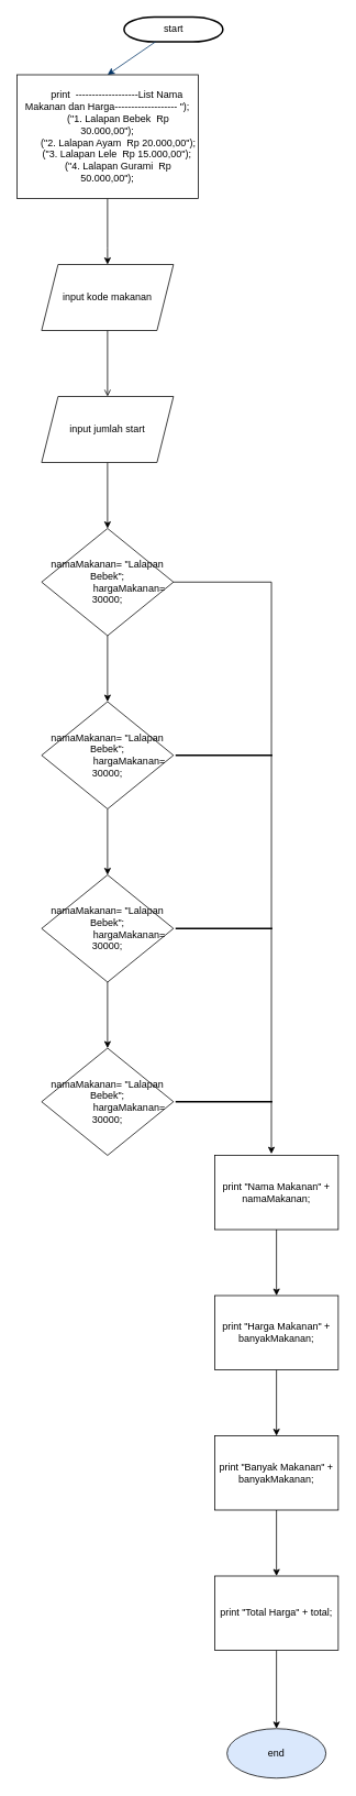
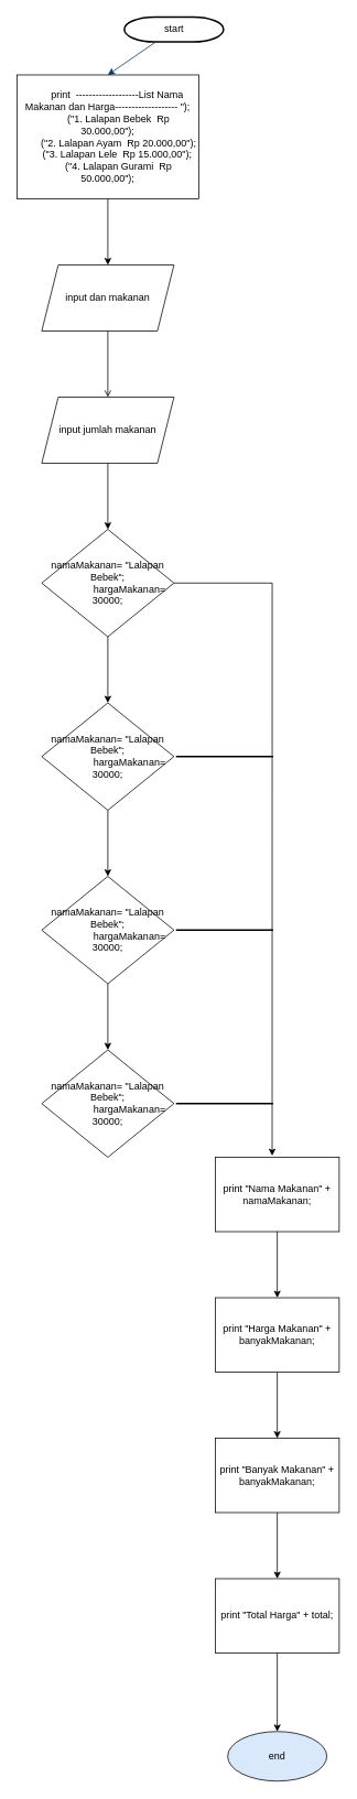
  <mxCell id="0" />
  <mxCell id="1" parent="0" />
  <mxCell id="2" value="start" style="shape=mxgraph.flowchart.terminator;strokeWidth=2;gradientColor=none;gradientDirection=north;fontStyle=0;html=1;" parent="1" vertex="1"><mxGeometry x="150" y="20" width="120" height="30" as="geometry" /></mxCell>
  <mxCell id="3" style="fontStyle=1;strokeColor=#003366;strokeWidth=1;html=1;" parent="1" source="2" edge="1"><mxGeometry relative="1" as="geometry"><mxPoint x="130" y="90" as="targetPoint" /></mxGeometry></mxCell>
  <mxCell id="4" value="" style="edgeStyle=orthogonalEdgeStyle;rounded=0;orthogonalLoop=1;jettySize=auto;html=1;" edge="1" parent="1" source="5"><mxGeometry relative="1" as="geometry"><mxPoint x="130" y="320" as="targetPoint" /><Array as="points"><mxPoint x="130" y="300" /><mxPoint x="130" y="300" /></Array></mxGeometry></mxCell>
  <mxCell id="5" value="&lt;div&gt;&amp;nbsp; &amp;nbsp; &amp;nbsp; &amp;nbsp;print&amp;nbsp; -------------------List Nama Makanan dan Harga------------------- &quot;);&lt;/div&gt;&lt;div&gt;&amp;nbsp; &amp;nbsp; &amp;nbsp; &amp;nbsp; (&quot;1. Lalapan Bebek&amp;nbsp; Rp 30.000,00&quot;);&lt;/div&gt;&lt;div&gt;&amp;nbsp; &amp;nbsp; &amp;nbsp; &amp;nbsp; (&quot;2. Lalapan Ayam&amp;nbsp; Rp 20.000,00&quot;);&lt;/div&gt;&lt;div&gt;&amp;nbsp; &amp;nbsp; &amp;nbsp; &amp;nbsp;(&quot;3. Lalapan Lele&amp;nbsp; Rp 15.000,00&quot;);&lt;/div&gt;&lt;div&gt;&amp;nbsp; &amp;nbsp; &amp;nbsp; &amp;nbsp; (&quot;4. Lalapan Gurami&amp;nbsp; Rp 50.000,00&quot;);&lt;/div&gt;" style="rounded=0;whiteSpace=wrap;html=1;" vertex="1" parent="1"><mxGeometry x="20" y="90" width="220" height="150" as="geometry" /></mxCell>
  <mxCell id="6" value="" style="edgeStyle=orthogonalEdgeStyle;rounded=0;orthogonalLoop=1;jettySize=auto;html=1;endArrow=open;" edge="1" parent="1" source="7" target="9"><mxGeometry relative="1" as="geometry" /></mxCell>
- <mxCell id="7" value="input kode makanan" style="shape=parallelogram;perimeter=parallelogramPerimeter;whiteSpace=wrap;html=1;fixedSize=1;rounded=0;" vertex="1" parent="1"><mxGeometry x="50" y="320" width="160" height="80" as="geometry" /></mxCell>
+ <mxCell id="7" value="input dan makanan" style="shape=parallelogram;perimeter=parallelogramPerimeter;whiteSpace=wrap;html=1;fixedSize=1;rounded=0;" vertex="1" parent="1"><mxGeometry x="50" y="320" width="160" height="80" as="geometry" /></mxCell>
  <mxCell id="8" value="" style="edgeStyle=orthogonalEdgeStyle;rounded=0;orthogonalLoop=1;jettySize=auto;html=1;" edge="1" parent="1" source="9" target="11"><mxGeometry relative="1" as="geometry" /></mxCell>
- <mxCell id="9" value="input jumlah start" style="shape=parallelogram;perimeter=parallelogramPerimeter;whiteSpace=wrap;html=1;fixedSize=1;rounded=0;" vertex="1" parent="1"><mxGeometry x="50" y="480" width="160" height="80" as="geometry" /></mxCell>
+ <mxCell id="9" value="input jumlah makanan" style="shape=parallelogram;perimeter=parallelogramPerimeter;whiteSpace=wrap;html=1;fixedSize=1;rounded=0;" vertex="1" parent="1"><mxGeometry x="50" y="480" width="160" height="80" as="geometry" /></mxCell>
  <mxCell id="10" value="" style="edgeStyle=orthogonalEdgeStyle;rounded=0;orthogonalLoop=1;jettySize=auto;html=1;" edge="1" parent="1" source="11" target="13"><mxGeometry relative="1" as="geometry" /></mxCell>
  <mxCell id="11" value="&lt;div&gt;namaMakanan= &quot;Lalapan Bebek&quot;;&lt;/div&gt;&lt;div&gt;&amp;nbsp; &amp;nbsp; &amp;nbsp; &amp;nbsp; &amp;nbsp; &amp;nbsp; &amp;nbsp; &amp;nbsp; hargaMakanan= 30000;&lt;/div&gt;" style="rhombus;whiteSpace=wrap;html=1;rounded=0;" vertex="1" parent="1"><mxGeometry x="50" y="640" width="160" height="130" as="geometry" /></mxCell>
  <mxCell id="12" value="" style="edgeStyle=orthogonalEdgeStyle;rounded=0;orthogonalLoop=1;jettySize=auto;html=1;" edge="1" parent="1" source="13" target="15"><mxGeometry relative="1" as="geometry" /></mxCell>
  <mxCell id="13" value="&lt;div&gt;namaMakanan= &quot;Lalapan Bebek&quot;;&lt;/div&gt;&lt;div&gt;&amp;nbsp; &amp;nbsp; &amp;nbsp; &amp;nbsp; &amp;nbsp; &amp;nbsp; &amp;nbsp; &amp;nbsp; hargaMakanan= 30000;&lt;/div&gt;" style="rhombus;whiteSpace=wrap;html=1;rounded=0;" vertex="1" parent="1"><mxGeometry x="50" y="850" width="160" height="130" as="geometry" /></mxCell>
  <mxCell id="14" value="" style="edgeStyle=orthogonalEdgeStyle;rounded=0;orthogonalLoop=1;jettySize=auto;html=1;" edge="1" parent="1" source="15" target="16"><mxGeometry relative="1" as="geometry" /></mxCell>
  <mxCell id="15" value="&lt;div&gt;namaMakanan= &quot;Lalapan Bebek&quot;;&lt;/div&gt;&lt;div&gt;&amp;nbsp; &amp;nbsp; &amp;nbsp; &amp;nbsp; &amp;nbsp; &amp;nbsp; &amp;nbsp; &amp;nbsp; hargaMakanan= 30000;&lt;/div&gt;" style="rhombus;whiteSpace=wrap;html=1;rounded=0;" vertex="1" parent="1"><mxGeometry x="50" y="1060" width="160" height="130" as="geometry" /></mxCell>
  <mxCell id="16" value="&lt;div&gt;namaMakanan= &quot;Lalapan Bebek&quot;;&lt;/div&gt;&lt;div&gt;&amp;nbsp; &amp;nbsp; &amp;nbsp; &amp;nbsp; &amp;nbsp; &amp;nbsp; &amp;nbsp; &amp;nbsp; hargaMakanan= 30000;&lt;/div&gt;" style="rhombus;whiteSpace=wrap;html=1;rounded=0;" vertex="1" parent="1"><mxGeometry x="50" y="1270" width="160" height="130" as="geometry" /></mxCell>
  <mxCell id="17" value="" style="edgeStyle=orthogonalEdgeStyle;rounded=0;orthogonalLoop=1;jettySize=auto;html=1;" edge="1" parent="1" source="18" target="24"><mxGeometry relative="1" as="geometry" /></mxCell>
  <mxCell id="18" value="print &quot;Nama Makanan&quot; + namaMakanan;" style="rounded=0;whiteSpace=wrap;html=1;" vertex="1" parent="1"><mxGeometry x="260" y="1400" width="150" height="90" as="geometry" /></mxCell>
  <mxCell id="19" value="" style="edgeStyle=segmentEdgeStyle;endArrow=classic;html=1;rounded=0;exitX=1;exitY=0.5;exitDx=0;exitDy=0;entryX=0.459;entryY=-0.02;entryDx=0;entryDy=0;entryPerimeter=0;" edge="1" parent="1" source="11" target="18"><mxGeometry width="50" height="50" relative="1" as="geometry"><mxPoint x="270" y="700" as="sourcePoint" /><mxPoint x="330" y="1370" as="targetPoint" /></mxGeometry></mxCell>
  <mxCell id="20" value="" style="line;strokeWidth=2;direction=south;html=1;rotation=90;" vertex="1" parent="1"><mxGeometry x="266.25" y="856.25" width="10" height="117.5" as="geometry" /></mxCell>
  <mxCell id="21" value="" style="line;strokeWidth=2;direction=south;html=1;rotation=90;" vertex="1" parent="1"><mxGeometry x="266.25" y="1276.25" width="10" height="117.5" as="geometry" /></mxCell>
  <mxCell id="22" value="" style="line;strokeWidth=2;direction=south;html=1;rotation=90;" vertex="1" parent="1"><mxGeometry x="266.25" y="1066.25" width="10" height="117.5" as="geometry" /></mxCell>
  <mxCell id="23" value="" style="edgeStyle=orthogonalEdgeStyle;rounded=0;orthogonalLoop=1;jettySize=auto;html=1;" edge="1" parent="1" source="24" target="26"><mxGeometry relative="1" as="geometry" /></mxCell>
  <mxCell id="24" value="print &quot;Harga Makanan&quot; + banyakMakanan;" style="rounded=0;whiteSpace=wrap;html=1;" vertex="1" parent="1"><mxGeometry x="260" y="1570" width="150" height="90" as="geometry" /></mxCell>
  <mxCell id="25" value="" style="edgeStyle=orthogonalEdgeStyle;rounded=0;orthogonalLoop=1;jettySize=auto;html=1;" edge="1" parent="1" source="26" target="28"><mxGeometry relative="1" as="geometry" /></mxCell>
  <mxCell id="26" value="print &quot;Banyak Makanan&quot; + banyakMakanan;" style="rounded=0;whiteSpace=wrap;html=1;" vertex="1" parent="1"><mxGeometry x="260" y="1740" width="150" height="90" as="geometry" /></mxCell>
  <mxCell id="27" value="" style="edgeStyle=orthogonalEdgeStyle;rounded=0;orthogonalLoop=1;jettySize=auto;html=1;" edge="1" parent="1" source="28" target="29"><mxGeometry relative="1" as="geometry" /></mxCell>
  <mxCell id="28" value="print &quot;Total Harga&quot; + total;" style="rounded=0;whiteSpace=wrap;html=1;" vertex="1" parent="1"><mxGeometry x="260" y="1910" width="150" height="90" as="geometry" /></mxCell>
  <mxCell id="29" value="end" style="ellipse;whiteSpace=wrap;html=1;rounded=0;fillColor=#dae8fc;" vertex="1" parent="1"><mxGeometry x="275" y="2095" width="120" height="60" as="geometry" /></mxCell>
